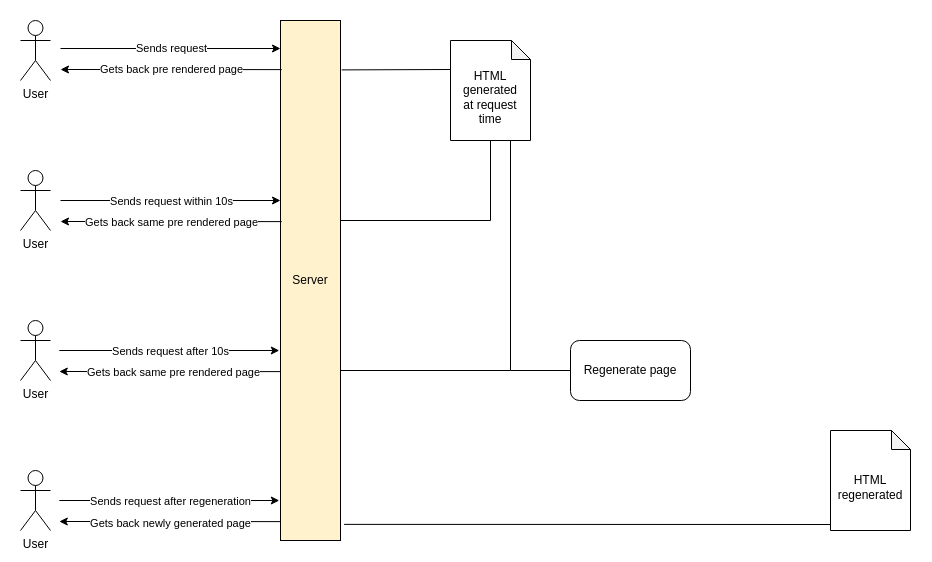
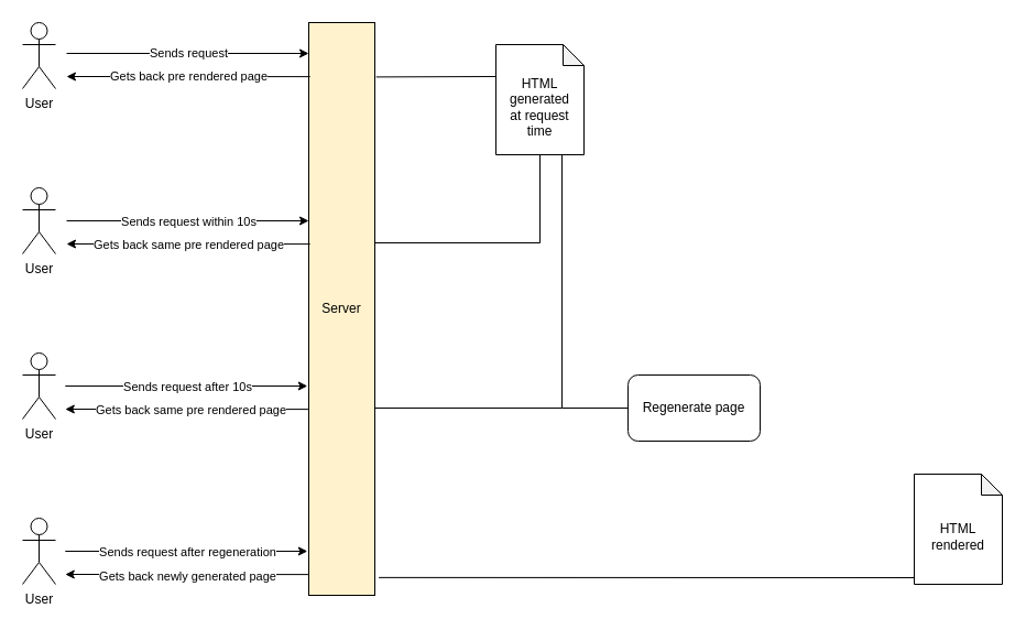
  <mxCell id="0" />
  <mxCell id="1" parent="0" />
  <mxCell id="2" value="User" style="shape=umlActor;verticalLabelPosition=bottom;verticalAlign=top;html=1;outlineConnect=0;" vertex="1" parent="1"><mxGeometry x="20" y="20" width="30" height="60" as="geometry" /></mxCell>
  <mxCell id="3" value="User" style="shape=umlActor;verticalLabelPosition=bottom;verticalAlign=top;html=1;outlineConnect=0;" vertex="1" parent="1"><mxGeometry x="20" y="170" width="30" height="60" as="geometry" /></mxCell>
  <mxCell id="4" value="User" style="shape=umlActor;verticalLabelPosition=bottom;verticalAlign=top;html=1;outlineConnect=0;" vertex="1" parent="1"><mxGeometry x="20" y="320" width="30" height="60" as="geometry" /></mxCell>
  <mxCell id="5" value="User" style="shape=umlActor;verticalLabelPosition=bottom;verticalAlign=top;html=1;outlineConnect=0;" vertex="1" parent="1"><mxGeometry x="20" y="470" width="30" height="60" as="geometry" /></mxCell>
  <mxCell id="6" value="Server" style="rounded=0;whiteSpace=wrap;html=1;fillColor=#fff2cc;" vertex="1" parent="1"><mxGeometry x="280" y="20" width="60" height="520" as="geometry" /></mxCell>
  <mxCell id="7" value="" style="endArrow=classic;html=1;rounded=0;" edge="1" parent="1"><mxGeometry width="50" height="50" relative="1" as="geometry"><mxPoint x="60" y="48" as="sourcePoint" /><mxPoint x="280" y="48" as="targetPoint" /></mxGeometry></mxCell>
  <mxCell id="8" value="Sends request" style="edgeLabel;html=1;align=center;verticalAlign=middle;resizable=0;points=[];" vertex="1" connectable="0" parent="7"><mxGeometry x="-0.249" y="3" relative="1" as="geometry"><mxPoint x="27" y="2" as="offset" /></mxGeometry></mxCell>
  <mxCell id="9" value="" style="endArrow=classic;html=1;rounded=0;exitX=0.02;exitY=0.081;exitDx=0;exitDy=0;exitPerimeter=0;" edge="1" parent="1"><mxGeometry width="50" height="50" relative="1" as="geometry"><mxPoint x="281.2" y="69.12" as="sourcePoint" /><mxPoint x="60" y="69" as="targetPoint" /></mxGeometry></mxCell>
  <mxCell id="10" value="Gets back pre rendered page" style="edgeLabel;html=1;align=center;verticalAlign=middle;resizable=0;points=[];" vertex="1" connectable="0" parent="9"><mxGeometry x="-0.651" y="-1" relative="1" as="geometry"><mxPoint x="-72" as="offset" /></mxGeometry></mxCell>
  <mxCell id="11" value="" style="endArrow=classic;html=1;rounded=0;" edge="1" parent="1"><mxGeometry width="50" height="50" relative="1" as="geometry"><mxPoint x="60" y="200" as="sourcePoint" /><mxPoint x="280" y="200" as="targetPoint" /></mxGeometry></mxCell>
  <mxCell id="12" value="Sends request within 10s" style="edgeLabel;html=1;align=center;verticalAlign=middle;resizable=0;points=[];" vertex="1" connectable="0" parent="11"><mxGeometry x="-0.204" relative="1" as="geometry"><mxPoint x="22" as="offset" /></mxGeometry></mxCell>
  <mxCell id="13" value="" style="endArrow=classic;html=1;rounded=0;exitX=0.02;exitY=0.081;exitDx=0;exitDy=0;exitPerimeter=0;" edge="1" parent="1"><mxGeometry width="50" height="50" relative="1" as="geometry"><mxPoint x="281.2" y="221.12" as="sourcePoint" /><mxPoint x="60" y="221" as="targetPoint" /></mxGeometry></mxCell>
  <mxCell id="14" value="Gets back same pre rendered page" style="edgeLabel;html=1;align=center;verticalAlign=middle;resizable=0;points=[];" vertex="1" connectable="0" parent="13"><mxGeometry x="0.217" y="2" relative="1" as="geometry"><mxPoint x="24" y="-2" as="offset" /></mxGeometry></mxCell>
  <mxCell id="15" value="" style="endArrow=classic;html=1;rounded=0;" edge="1" parent="1"><mxGeometry width="50" height="50" relative="1" as="geometry"><mxPoint x="58.8" y="350" as="sourcePoint" /><mxPoint x="278.8" y="350" as="targetPoint" /></mxGeometry></mxCell>
  <mxCell id="16" value="Sends request after 10s" style="edgeLabel;html=1;align=center;verticalAlign=middle;resizable=0;points=[];" vertex="1" connectable="0" parent="15"><mxGeometry x="-0.166" y="2" relative="1" as="geometry"><mxPoint x="19" y="2" as="offset" /></mxGeometry></mxCell>
  <mxCell id="17" value="" style="endArrow=classic;html=1;rounded=0;exitX=0.02;exitY=0.081;exitDx=0;exitDy=0;exitPerimeter=0;" edge="1" parent="1"><mxGeometry width="50" height="50" relative="1" as="geometry"><mxPoint x="280" y="371.12" as="sourcePoint" /><mxPoint x="58.8" y="371" as="targetPoint" /></mxGeometry></mxCell>
  <mxCell id="18" value="Gets back same pre rendered page" style="edgeLabel;html=1;align=center;verticalAlign=middle;resizable=0;points=[];" vertex="1" connectable="0" parent="17"><mxGeometry x="-0.11" relative="1" as="geometry"><mxPoint x="-10" as="offset" /></mxGeometry></mxCell>
  <mxCell id="19" value="" style="endArrow=classic;html=1;rounded=0;" edge="1" parent="1"><mxGeometry width="50" height="50" relative="1" as="geometry"><mxPoint x="58.8" y="500" as="sourcePoint" /><mxPoint x="278.8" y="500" as="targetPoint" /></mxGeometry></mxCell>
  <mxCell id="20" value="Sends request after regeneration" style="edgeLabel;html=1;align=center;verticalAlign=middle;resizable=0;points=[];" vertex="1" connectable="0" parent="19"><mxGeometry x="0.271" y="2" relative="1" as="geometry"><mxPoint x="-29" y="2" as="offset" /></mxGeometry></mxCell>
  <mxCell id="21" value="" style="endArrow=classic;html=1;rounded=0;exitX=0.02;exitY=0.081;exitDx=0;exitDy=0;exitPerimeter=0;" edge="1" parent="1"><mxGeometry width="50" height="50" relative="1" as="geometry"><mxPoint x="280" y="521.12" as="sourcePoint" /><mxPoint x="58.8" y="521" as="targetPoint" /></mxGeometry></mxCell>
  <mxCell id="22" value="Gets back newly generated page" style="edgeLabel;html=1;align=center;verticalAlign=middle;resizable=0;points=[];" vertex="1" connectable="0" parent="21"><mxGeometry x="0.197" y="1" relative="1" as="geometry"><mxPoint x="22" as="offset" /></mxGeometry></mxCell>
  <mxCell id="23" value="&lt;br&gt;HTML&lt;br&gt;generated&lt;br&gt;at request&lt;br&gt;time" style="shape=note;whiteSpace=wrap;html=1;backgroundOutline=1;darkOpacity=0.05;size=19;" vertex="1" parent="1"><mxGeometry x="450" y="40" width="80" height="100" as="geometry" /></mxCell>
  <mxCell id="24" value="" style="endArrow=none;html=1;rounded=0;exitX=1.02;exitY=0.095;exitDx=0;exitDy=0;exitPerimeter=0;" edge="1" parent="1" source="6"><mxGeometry width="50" height="50" relative="1" as="geometry"><mxPoint x="400" y="290" as="sourcePoint" /><mxPoint x="450" y="69" as="targetPoint" /></mxGeometry></mxCell>
  <mxCell id="25" value="" style="endArrow=none;html=1;rounded=0;entryX=0.5;entryY=1;entryDx=0;entryDy=0;entryPerimeter=0;" edge="1" parent="1" target="23"><mxGeometry width="50" height="50" relative="1" as="geometry"><mxPoint x="340" y="220" as="sourcePoint" /><mxPoint x="580" y="220" as="targetPoint" /><Array as="points"><mxPoint x="490" y="220" /></Array></mxGeometry></mxCell>
  <mxCell id="26" value="" style="endArrow=none;html=1;rounded=0;" edge="1" parent="1"><mxGeometry width="50" height="50" relative="1" as="geometry"><mxPoint x="340" y="370" as="sourcePoint" /><mxPoint x="510" y="140" as="targetPoint" /><Array as="points"><mxPoint x="510" y="370" /></Array></mxGeometry></mxCell>
  <mxCell id="27" value="Regenerate page" style="whiteSpace=wrap;html=1;rounded=1;" vertex="1" parent="1"><mxGeometry x="570" y="340" width="120" height="60" as="geometry" /></mxCell>
  <mxCell id="28" value="" style="endArrow=none;html=1;rounded=0;" edge="1" parent="1" target="27"><mxGeometry width="50" height="50" relative="1" as="geometry"><mxPoint x="510" y="370" as="sourcePoint" /><mxPoint x="450" y="240" as="targetPoint" /></mxGeometry></mxCell>
- <mxCell id="29" value="&lt;br&gt;HTML&lt;br&gt;regenerated" style="shape=note;whiteSpace=wrap;html=1;backgroundOutline=1;darkOpacity=0.05;size=19;" vertex="1" parent="1"><mxGeometry x="830" y="430" width="80" height="100" as="geometry" /></mxCell>
+ <mxCell id="29" value="&lt;br&gt;HTML&lt;br&gt;rendered" style="shape=note;whiteSpace=wrap;html=1;backgroundOutline=1;darkOpacity=0.05;size=19;" vertex="1" parent="1"><mxGeometry x="830" y="430" width="80" height="100" as="geometry" /></mxCell>
  <mxCell id="30" value="" style="endArrow=none;html=1;rounded=0;exitX=1.06;exitY=0.969;exitDx=0;exitDy=0;exitPerimeter=0;" edge="1" parent="1" source="6"><mxGeometry width="50" height="50" relative="1" as="geometry"><mxPoint x="400" y="510" as="sourcePoint" /><mxPoint x="830" y="524" as="targetPoint" /></mxGeometry></mxCell>
